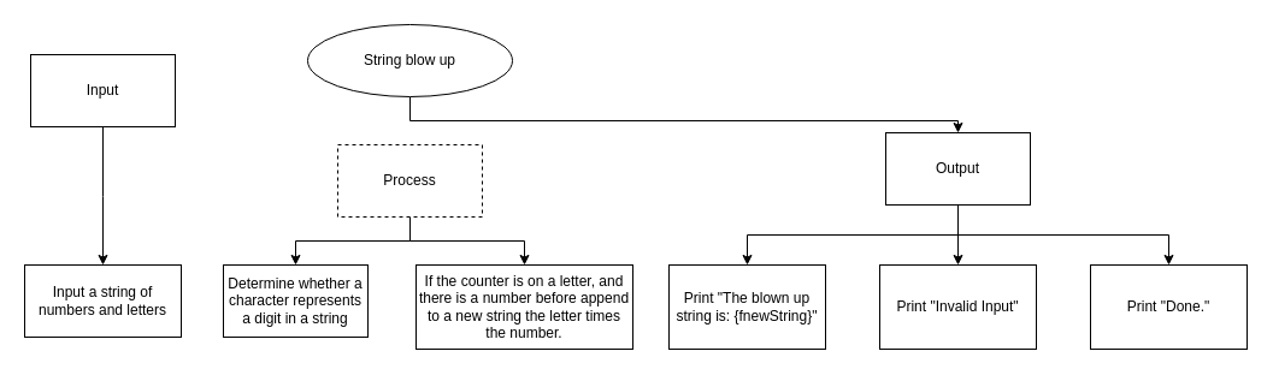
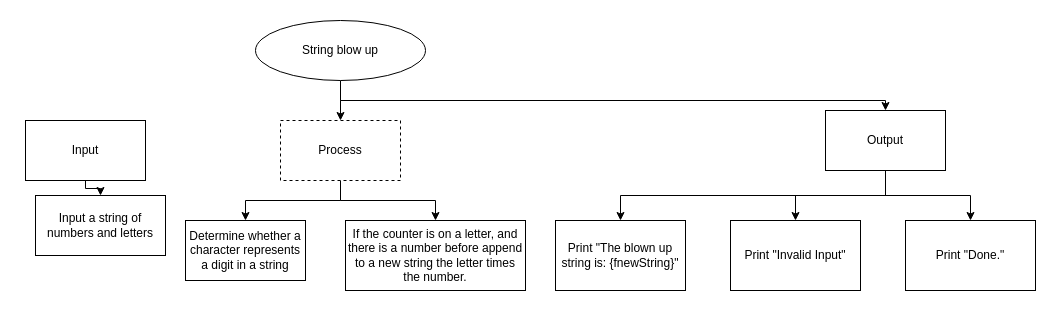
  <mxCell id="0" />
  <mxCell id="1" parent="0" />
+ <mxCell id="2" style="edgeStyle=elbowEdgeStyle;rounded=0;elbow=vertical;html=1;" parent="1" source="4" target="9" edge="1"><mxGeometry relative="1" as="geometry" /></mxCell>
  <mxCell id="3" style="edgeStyle=elbowEdgeStyle;rounded=0;elbow=vertical;html=1;entryX=0.5;entryY=0;entryDx=0;entryDy=0;" parent="1" source="4" target="13" edge="1"><mxGeometry relative="1" as="geometry"><Array as="points"><mxPoint x="455" y="100" /></Array></mxGeometry></mxCell>
  <mxCell id="4" value="String blow up" style="ellipse;whiteSpace=wrap;html=1;" parent="1" vertex="1"><mxGeometry x="255" y="20" width="170" height="60" as="geometry" /></mxCell>
  <mxCell id="5" style="edgeStyle=elbowEdgeStyle;rounded=0;elbow=vertical;html=1;" parent="1" source="6" target="14" edge="1"><mxGeometry relative="1" as="geometry" /></mxCell>
- <mxCell id="6" value="Input" style="rounded=0;whiteSpace=wrap;html=1;" parent="1" vertex="1"><mxGeometry x="25" y="45" width="120" height="60" as="geometry" /></mxCell>
+ <mxCell id="6" value="Input" style="rounded=0;whiteSpace=wrap;html=1;" parent="1" vertex="1"><mxGeometry x="25" y="120" width="120" height="60" as="geometry" /></mxCell>
  <mxCell id="7" style="edgeStyle=elbowEdgeStyle;rounded=0;elbow=vertical;html=1;entryX=0.5;entryY=0;entryDx=0;entryDy=0;" parent="1" source="9" target="15" edge="1"><mxGeometry relative="1" as="geometry" /></mxCell>
  <mxCell id="8" style="edgeStyle=elbowEdgeStyle;rounded=0;elbow=vertical;html=1;entryX=0.5;entryY=0;entryDx=0;entryDy=0;" parent="1" source="9" target="16" edge="1"><mxGeometry relative="1" as="geometry" /></mxCell>
  <mxCell id="9" value="Process" style="rounded=0;whiteSpace=wrap;html=1;dashed=1;" parent="1" vertex="1"><mxGeometry x="280" y="120" width="120" height="60" as="geometry" /></mxCell>
  <mxCell id="10" style="edgeStyle=elbowEdgeStyle;rounded=0;elbow=vertical;html=1;" parent="1" source="13" target="17" edge="1"><mxGeometry relative="1" as="geometry" /></mxCell>
  <mxCell id="11" style="edgeStyle=elbowEdgeStyle;rounded=0;elbow=vertical;html=1;entryX=0.5;entryY=0;entryDx=0;entryDy=0;" parent="1" source="13" target="18" edge="1"><mxGeometry relative="1" as="geometry" /></mxCell>
  <mxCell id="12" style="edgeStyle=elbowEdgeStyle;rounded=0;elbow=vertical;html=1;" parent="1" source="13" target="19" edge="1"><mxGeometry relative="1" as="geometry" /></mxCell>
- <mxCell id="13" value="Output" style="rounded=0;whiteSpace=wrap;html=1;" parent="1" vertex="1"><mxGeometry x="735" y="110" width="120" height="60" as="geometry" /></mxCell>
- <mxCell id="14" value="Input a string of numbers and letters" style="rounded=0;whiteSpace=wrap;html=1;" parent="1" vertex="1"><mxGeometry x="20" y="220" width="130" height="60" as="geometry" /></mxCell>
+ <mxCell id="13" value="Output" style="rounded=0;whiteSpace=wrap;html=1;" parent="1" vertex="1"><mxGeometry x="825" y="110" width="120" height="60" as="geometry" /></mxCell>
+ <mxCell id="14" value="Input a string of numbers and letters" style="rounded=0;whiteSpace=wrap;html=1;" parent="1" vertex="1"><mxGeometry x="35" y="195" width="130" height="60" as="geometry" /></mxCell>
  <mxCell id="15" value="Determine whether a character represents a digit in a string" style="rounded=0;whiteSpace=wrap;html=1;" parent="1" vertex="1"><mxGeometry x="185" y="220" width="120" height="60" as="geometry" /></mxCell>
  <mxCell id="16" value="If the counter is on a letter, and there is a number before append to a new string the letter times the number." style="rounded=0;whiteSpace=wrap;html=1;" parent="1" vertex="1"><mxGeometry x="345" y="220" width="180" height="70" as="geometry" /></mxCell>
  <mxCell id="17" value="Print &quot;The blown up string is: {fnewString}&quot;" style="rounded=0;whiteSpace=wrap;html=1;" parent="1" vertex="1"><mxGeometry x="555" y="220" width="130" height="70" as="geometry" /></mxCell>
  <mxCell id="18" value="Print &quot;Invalid Input&quot;" style="rounded=0;whiteSpace=wrap;html=1;" parent="1" vertex="1"><mxGeometry x="730" y="220" width="130" height="70" as="geometry" /></mxCell>
  <mxCell id="19" value="Print &quot;Done.&quot;" style="rounded=0;whiteSpace=wrap;html=1;" parent="1" vertex="1"><mxGeometry x="905" y="220" width="130" height="70" as="geometry" /></mxCell>
